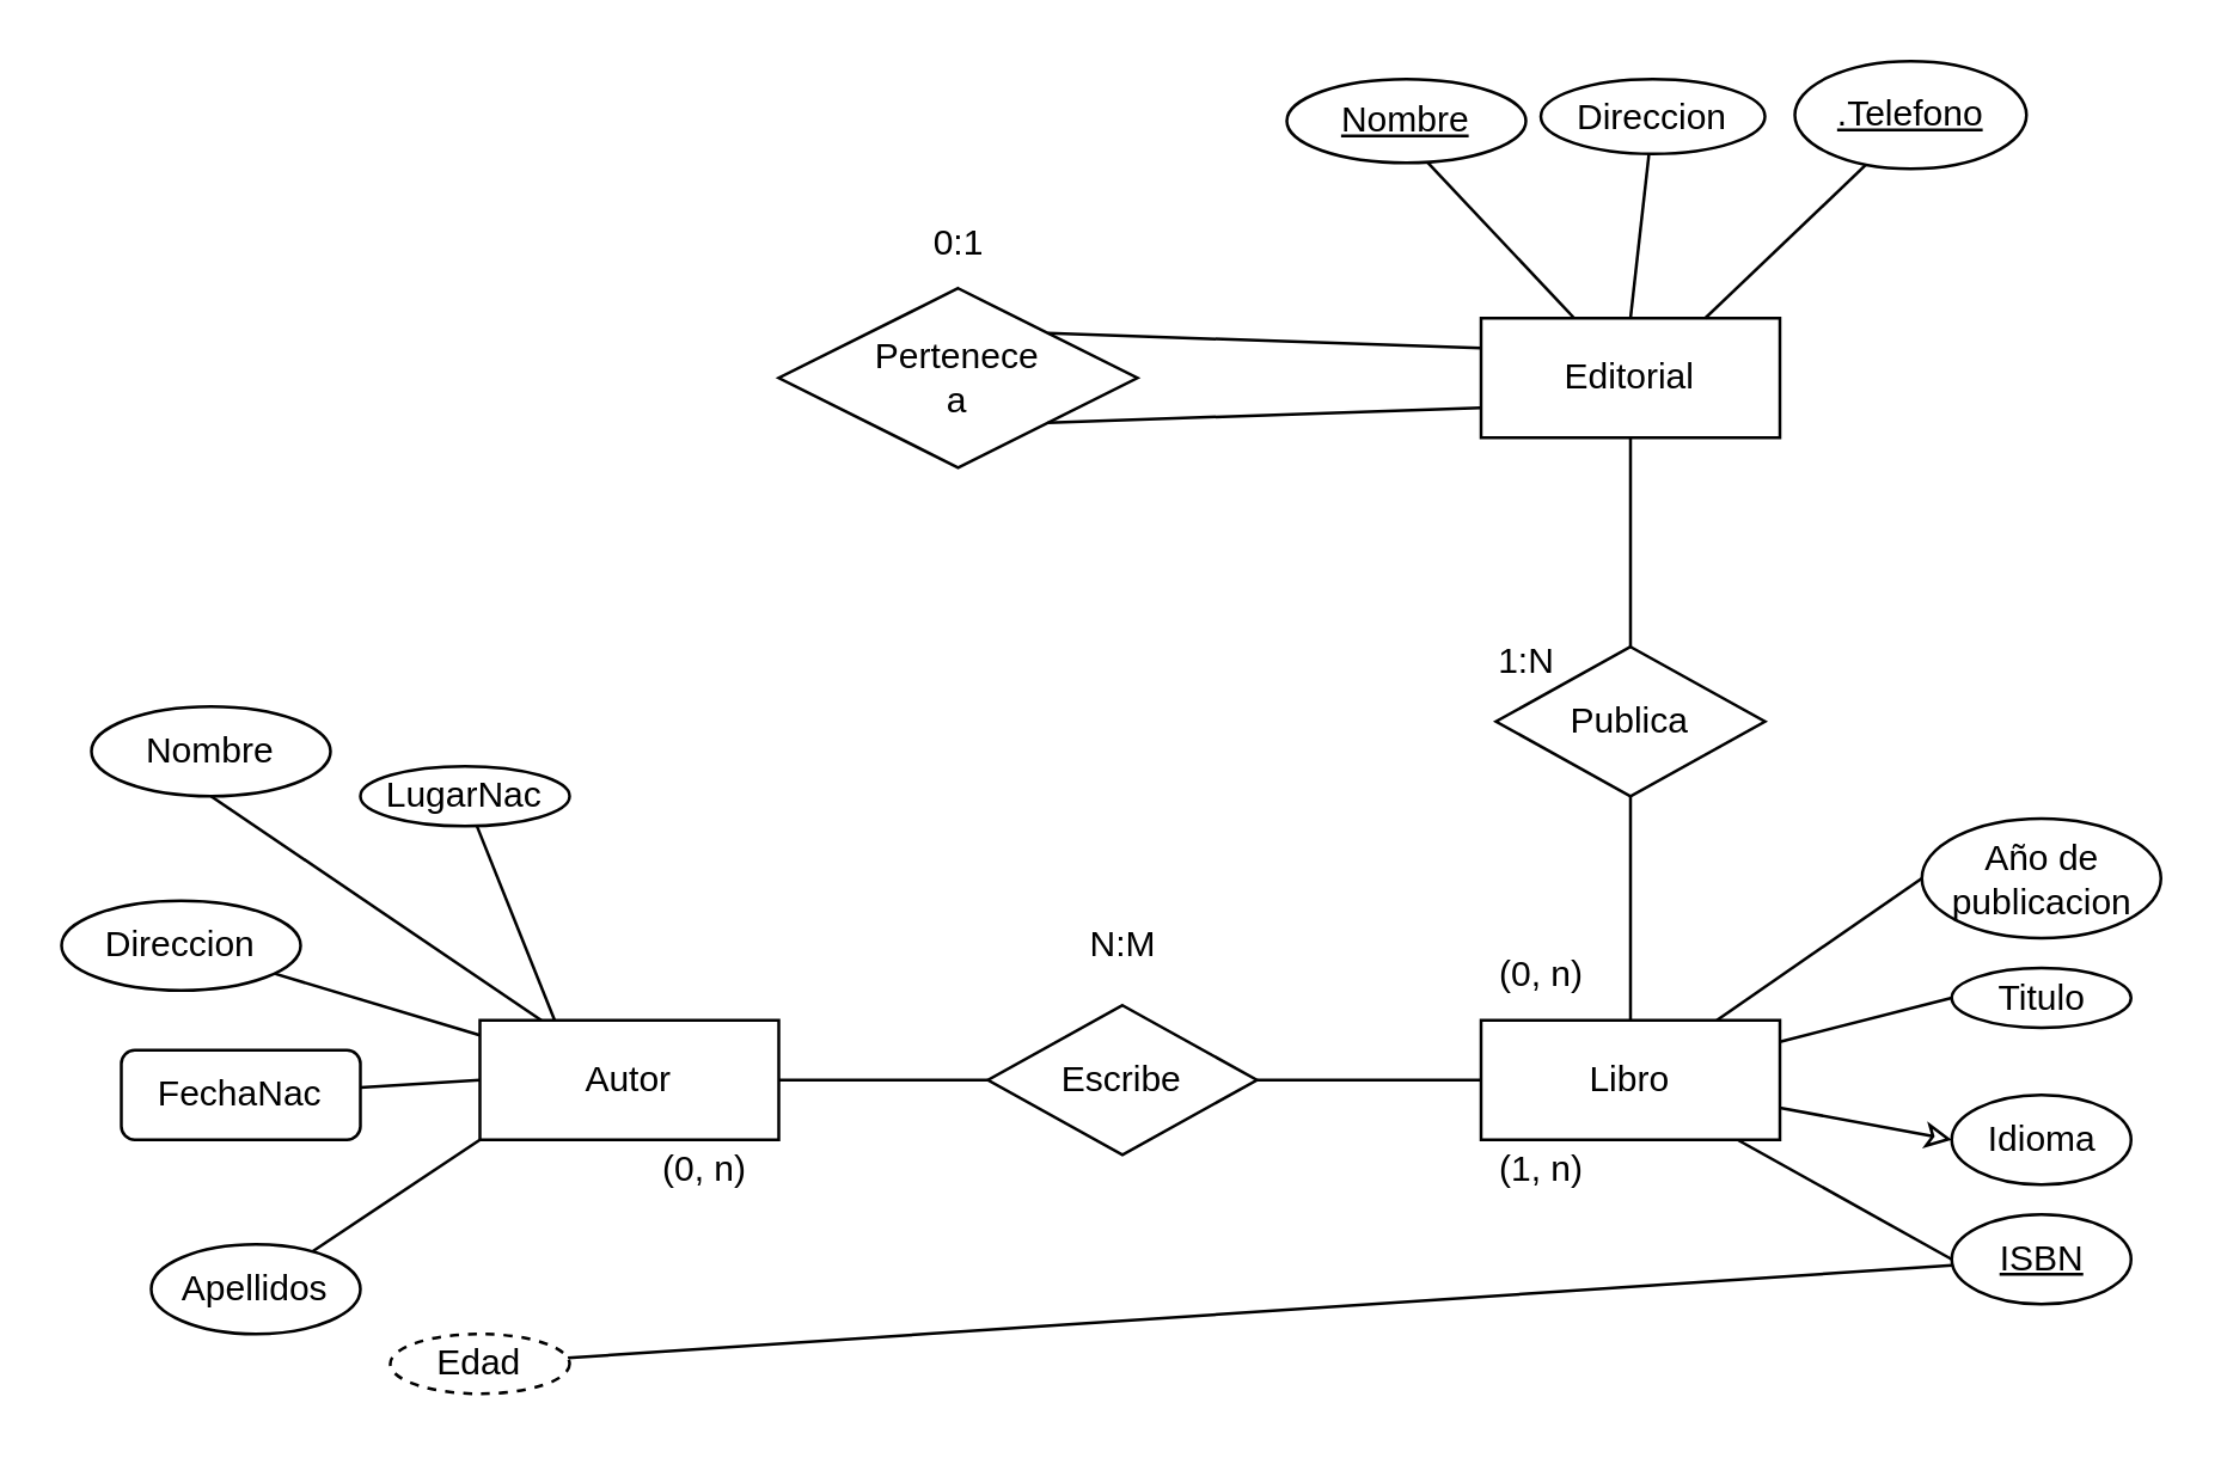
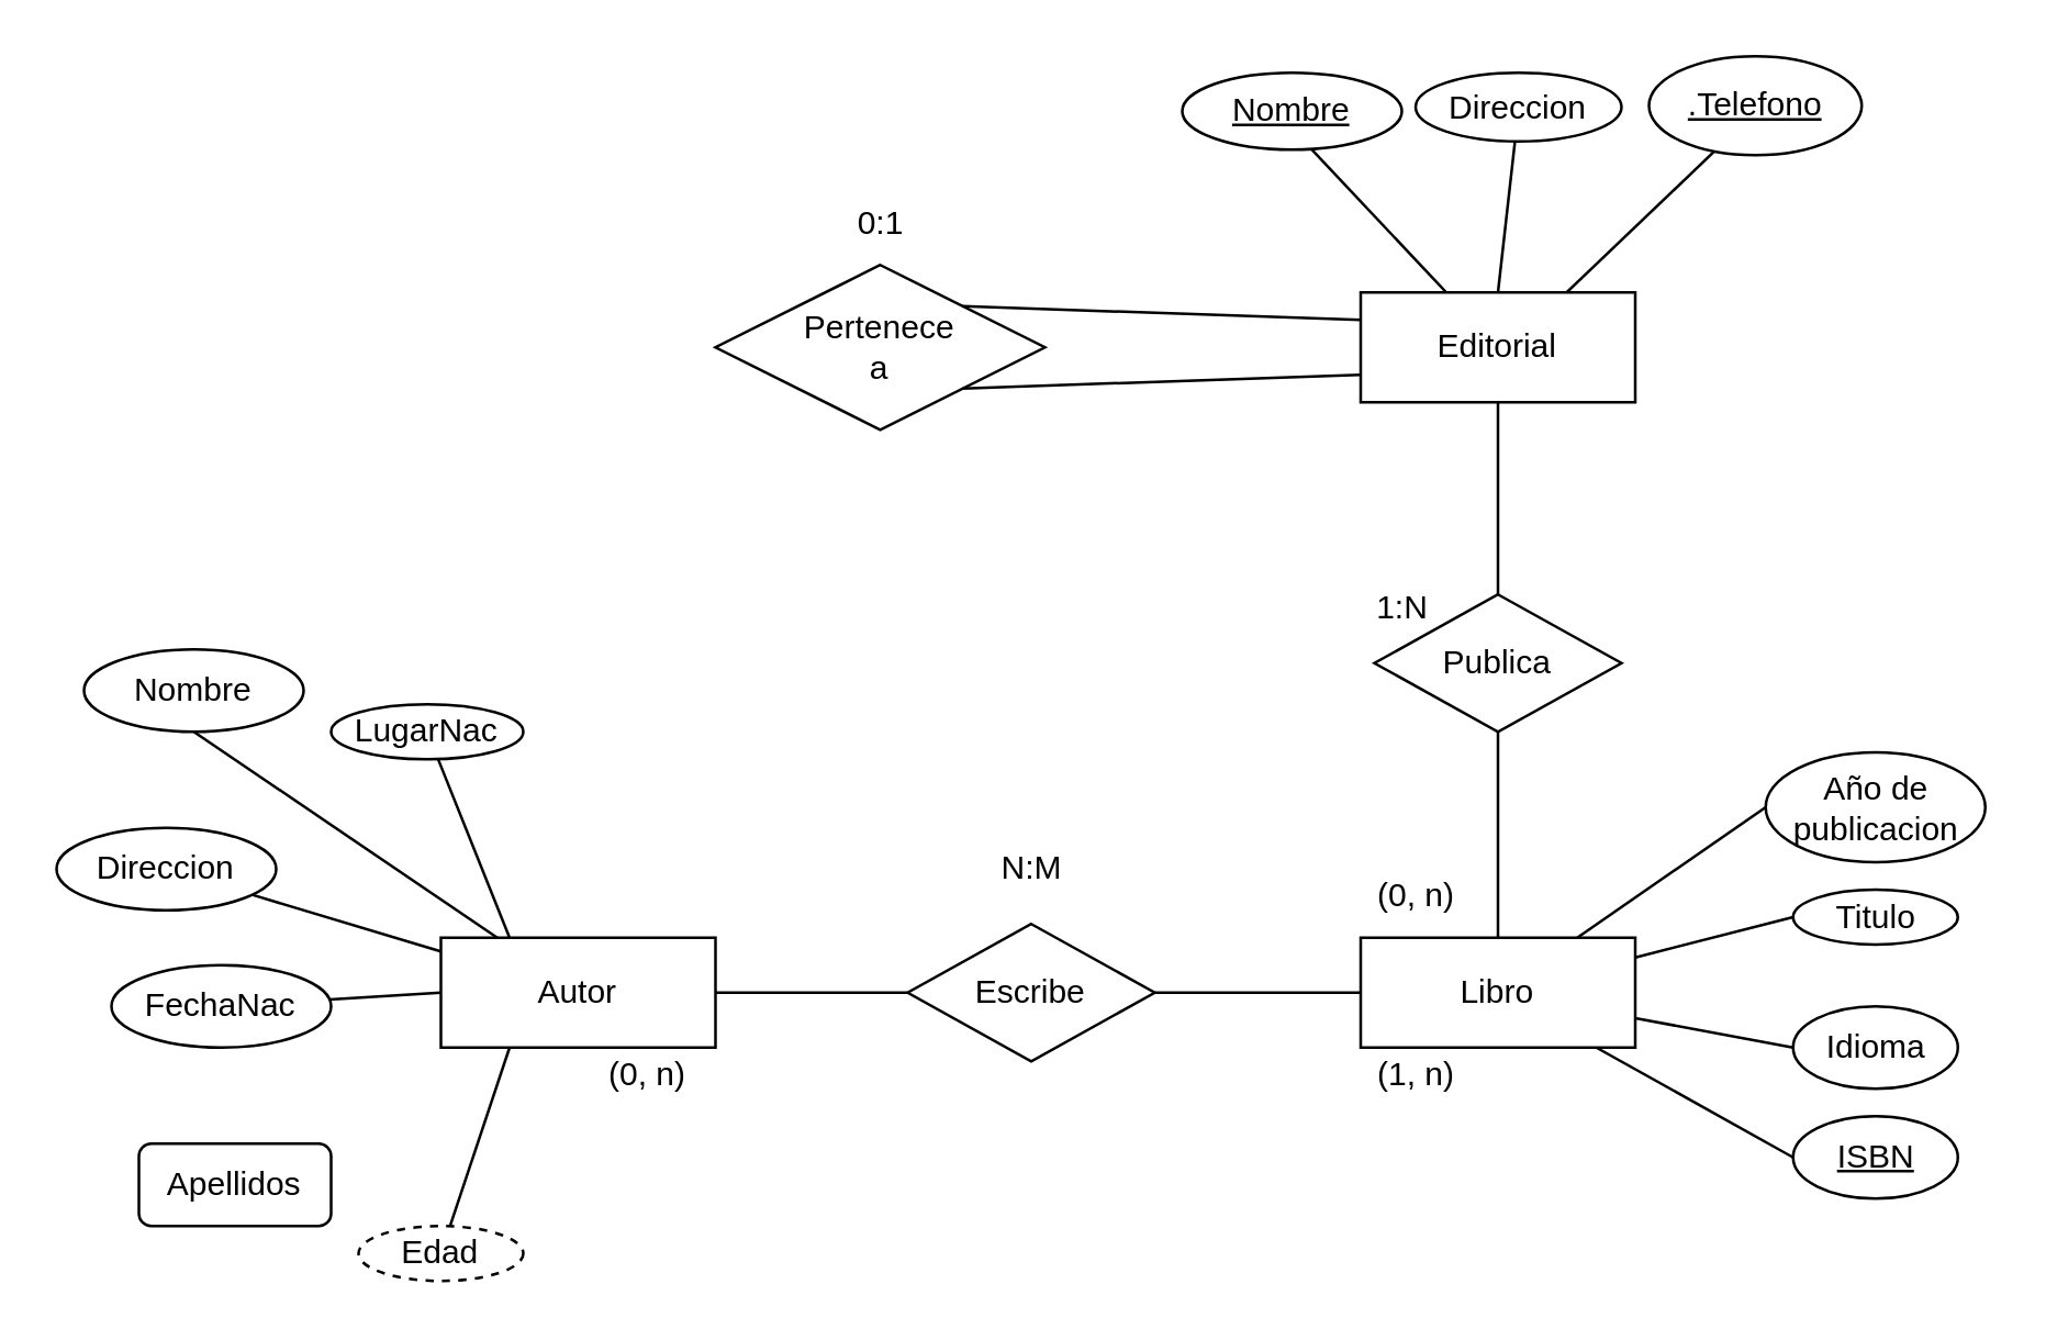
  <mxCell id="0" />
  <mxCell id="1" parent="0" />
  <mxCell id="2" style="edgeStyle=none;rounded=0;orthogonalLoop=1;jettySize=auto;html=1;entryX=0;entryY=0.5;entryDx=0;entryDy=0;endArrow=none;endFill=0;" edge="1" parent="1" source="6" target="31"><mxGeometry relative="1" as="geometry" /></mxCell>
  <mxCell id="3" style="edgeStyle=none;rounded=0;orthogonalLoop=1;jettySize=auto;html=1;entryX=0;entryY=0.5;entryDx=0;entryDy=0;endArrow=none;endFill=0;" edge="1" parent="1" source="6" target="30"><mxGeometry relative="1" as="geometry" /></mxCell>
- <mxCell id="4" style="edgeStyle=none;rounded=0;orthogonalLoop=1;jettySize=auto;html=1;entryX=0;entryY=0.5;entryDx=0;entryDy=0;endArrow=classic;endFill=0;" edge="1" parent="1" source="6" target="32"><mxGeometry relative="1" as="geometry" /></mxCell>
+ <mxCell id="4" style="edgeStyle=none;rounded=0;orthogonalLoop=1;jettySize=auto;html=1;entryX=0;entryY=0.5;entryDx=0;entryDy=0;endArrow=none;endFill=0;" edge="1" parent="1" source="6" target="32"><mxGeometry relative="1" as="geometry" /></mxCell>
  <mxCell id="5" style="edgeStyle=none;rounded=0;orthogonalLoop=1;jettySize=auto;html=1;entryX=0;entryY=0.5;entryDx=0;entryDy=0;endArrow=none;endFill=0;" edge="1" parent="1" source="6" target="33"><mxGeometry relative="1" as="geometry" /></mxCell>
  <mxCell id="6" value="Libro" style="whiteSpace=wrap;html=1;align=center;" parent="1" vertex="1"><mxGeometry x="495" y="341" width="100" height="40" as="geometry" /></mxCell>
  <mxCell id="7" style="rounded=0;orthogonalLoop=1;jettySize=auto;html=1;endArrow=none;endFill=0;" edge="1" parent="1" source="8"><mxGeometry relative="1" as="geometry"><mxPoint x="475.953" y="52.637" as="targetPoint" /></mxGeometry></mxCell>
  <mxCell id="8" value="Editorial" style="whiteSpace=wrap;html=1;align=center;" parent="1" vertex="1"><mxGeometry x="495" y="106" width="100" height="40" as="geometry" /></mxCell>
  <mxCell id="9" style="edgeStyle=none;rounded=0;orthogonalLoop=1;jettySize=auto;html=1;entryX=0.5;entryY=1;entryDx=0;entryDy=0;endArrow=none;endFill=0;" edge="1" parent="1" source="11" target="34"><mxGeometry relative="1" as="geometry" /></mxCell>
  <mxCell id="10" style="edgeStyle=none;rounded=0;orthogonalLoop=1;jettySize=auto;html=1;endArrow=none;endFill=0;" edge="1" parent="1" source="11" target="39"><mxGeometry relative="1" as="geometry" /></mxCell>
  <mxCell id="11" value="Autor" style="whiteSpace=wrap;html=1;align=center;" parent="1" vertex="1"><mxGeometry x="160" y="341" width="100" height="40" as="geometry" /></mxCell>
  <mxCell id="12" value="" style="endArrow=none;html=1;rounded=0;entryX=0.5;entryY=0;entryDx=0;entryDy=0;exitX=0.5;exitY=1;exitDx=0;exitDy=0;" parent="1" source="13" target="6" edge="1"><mxGeometry relative="1" as="geometry"><mxPoint x="550" y="206" as="sourcePoint" /><mxPoint x="790" y="406" as="targetPoint" /></mxGeometry></mxCell>
  <mxCell id="13" value="Publica" style="shape=rhombus;perimeter=rhombusPerimeter;whiteSpace=wrap;html=1;align=center;" parent="1" vertex="1"><mxGeometry x="500" y="216" width="90" height="50" as="geometry" /></mxCell>
  <mxCell id="14" value="" style="endArrow=none;html=1;rounded=0;entryX=0.5;entryY=0;entryDx=0;entryDy=0;exitX=0.5;exitY=1;exitDx=0;exitDy=0;" parent="1" source="8" target="13" edge="1"><mxGeometry relative="1" as="geometry"><mxPoint x="545" y="106" as="sourcePoint" /><mxPoint x="570" y="126" as="targetPoint" /></mxGeometry></mxCell>
  <mxCell id="15" value="Escribe" style="shape=rhombus;perimeter=rhombusPerimeter;whiteSpace=wrap;html=1;align=center;" parent="1" vertex="1"><mxGeometry x="330" y="336" width="90" height="50" as="geometry" /></mxCell>
  <mxCell id="16" value="" style="endArrow=none;html=1;rounded=0;exitX=1;exitY=0.5;exitDx=0;exitDy=0;entryX=0;entryY=0.5;entryDx=0;entryDy=0;" parent="1" source="11" target="15" edge="1"><mxGeometry relative="1" as="geometry"><mxPoint x="460" y="416" as="sourcePoint" /><mxPoint x="620" y="416" as="targetPoint" /></mxGeometry></mxCell>
  <mxCell id="17" value="" style="endArrow=none;html=1;rounded=0;exitX=1;exitY=0.5;exitDx=0;exitDy=0;entryX=0;entryY=0.5;entryDx=0;entryDy=0;" parent="1" source="15" target="6" edge="1"><mxGeometry relative="1" as="geometry"><mxPoint x="400" y="366" as="sourcePoint" /><mxPoint x="500" y="361" as="targetPoint" /></mxGeometry></mxCell>
  <mxCell id="18" value="(1, n)" style="text;html=1;align=center;verticalAlign=middle;resizable=0;points=[];autosize=1;strokeColor=none;fillColor=none;" parent="1" vertex="1"><mxGeometry x="490" y="376" width="50" height="30" as="geometry" /></mxCell>
  <mxCell id="19" value="(0, n)" style="text;html=1;align=center;verticalAlign=middle;resizable=0;points=[];autosize=1;strokeColor=none;fillColor=none;" parent="1" vertex="1"><mxGeometry x="210" y="376" width="50" height="30" as="geometry" /></mxCell>
  <mxCell id="20" value="N:M" style="text;html=1;align=center;verticalAlign=middle;resizable=0;points=[];autosize=1;strokeColor=none;fillColor=none;" parent="1" vertex="1"><mxGeometry x="350" y="301" width="50" height="30" as="geometry" /></mxCell>
  <mxCell id="21" value="(0, n)" style="text;html=1;align=center;verticalAlign=middle;resizable=0;points=[];autosize=1;strokeColor=none;fillColor=none;" parent="1" vertex="1"><mxGeometry x="490" y="311" width="50" height="30" as="geometry" /></mxCell>
  <mxCell id="22" value="Pertenece&lt;br&gt;a" style="shape=rhombus;perimeter=rhombusPerimeter;whiteSpace=wrap;html=1;align=center;" parent="1" vertex="1"><mxGeometry x="260" y="96" width="120" height="60" as="geometry" /></mxCell>
  <mxCell id="23" value="" style="endArrow=none;html=1;rounded=0;exitX=1;exitY=0;exitDx=0;exitDy=0;entryX=0;entryY=0.25;entryDx=0;entryDy=0;" parent="1" source="22" target="8" edge="1"><mxGeometry width="50" height="50" relative="1" as="geometry"><mxPoint x="410" y="126" as="sourcePoint" /><mxPoint x="460" y="76" as="targetPoint" /></mxGeometry></mxCell>
  <mxCell id="24" value="" style="endArrow=none;html=1;rounded=0;exitX=1;exitY=1;exitDx=0;exitDy=0;entryX=0;entryY=0.75;entryDx=0;entryDy=0;" parent="1" source="22" target="8" edge="1"><mxGeometry relative="1" as="geometry"><mxPoint x="350" y="146" as="sourcePoint" /><mxPoint x="510" y="146" as="targetPoint" /></mxGeometry></mxCell>
  <mxCell id="25" value="0:1" style="text;html=1;align=center;verticalAlign=middle;resizable=0;points=[];autosize=1;strokeColor=none;fillColor=none;" parent="1" vertex="1"><mxGeometry x="300" y="66" width="40" height="30" as="geometry" /></mxCell>
  <mxCell id="26" value="1:N" style="text;html=1;align=center;verticalAlign=middle;resizable=0;points=[];autosize=1;strokeColor=none;fillColor=none;" parent="1" vertex="1"><mxGeometry x="490" y="206" width="40" height="30" as="geometry" /></mxCell>
  <mxCell id="27" style="edgeStyle=none;rounded=0;orthogonalLoop=1;jettySize=auto;html=1;entryX=0.5;entryY=0;entryDx=0;entryDy=0;endArrow=none;endFill=0;" edge="1" parent="1" source="28" target="8"><mxGeometry relative="1" as="geometry" /></mxCell>
  <mxCell id="28" value="Direccion" style="ellipse;whiteSpace=wrap;html=1;align=center;strokeColor=default;" vertex="1" parent="1"><mxGeometry x="515" y="26" width="75" height="25" as="geometry" /></mxCell>
  <mxCell id="29" style="edgeStyle=none;rounded=0;orthogonalLoop=1;jettySize=auto;html=1;entryX=0.75;entryY=0;entryDx=0;entryDy=0;endArrow=none;endFill=0;exitX=0.316;exitY=0.944;exitDx=0;exitDy=0;exitPerimeter=0;" edge="1" parent="1" source="46" target="8"><mxGeometry relative="1" as="geometry"><mxPoint x="632.894" y="51.209" as="sourcePoint" /></mxGeometry></mxCell>
  <mxCell id="30" value="Titulo&lt;br&gt;" style="ellipse;whiteSpace=wrap;html=1;align=center;strokeColor=default;" vertex="1" parent="1"><mxGeometry x="652.5" y="323.5" width="60" height="20" as="geometry" /></mxCell>
  <mxCell id="31" value="Año de publicacion" style="ellipse;whiteSpace=wrap;html=1;align=center;strokeColor=default;" vertex="1" parent="1"><mxGeometry x="642.5" y="273.5" width="80" height="40" as="geometry" /></mxCell>
  <mxCell id="32" value="Idioma" style="ellipse;whiteSpace=wrap;html=1;align=center;strokeColor=default;" vertex="1" parent="1"><mxGeometry x="652.5" y="366" width="60" height="30" as="geometry" /></mxCell>
  <mxCell id="33" value="ISBN" style="ellipse;whiteSpace=wrap;html=1;align=center;fontStyle=4;strokeColor=default;" vertex="1" parent="1"><mxGeometry x="652.5" y="406" width="60" height="30" as="geometry" /></mxCell>
  <mxCell id="34" value="Nombre" style="ellipse;whiteSpace=wrap;html=1;align=center;strokeColor=default;" vertex="1" parent="1"><mxGeometry x="30" y="236" width="80" height="30" as="geometry" /></mxCell>
- <mxCell id="35" style="edgeStyle=none;rounded=0;orthogonalLoop=1;jettySize=auto;html=1;entryX=0;entryY=1;entryDx=0;entryDy=0;endArrow=none;endFill=0;" edge="1" parent="1" source="36" target="11"><mxGeometry relative="1" as="geometry" /></mxCell>
- <mxCell id="36" value="Apellidos" style="ellipse;whiteSpace=wrap;html=1;align=center;strokeColor=default;" vertex="1" parent="1"><mxGeometry x="50" y="416" width="70" height="30" as="geometry" /></mxCell>
+ <mxCell id="36" value="Apellidos" style="whiteSpace=wrap;html=1;align=center;strokeColor=default;rounded=1;" vertex="1" parent="1"><mxGeometry x="50" y="416" width="70" height="30" as="geometry" /></mxCell>
  <mxCell id="37" style="edgeStyle=none;rounded=0;orthogonalLoop=1;jettySize=auto;html=1;entryX=0;entryY=0.5;entryDx=0;entryDy=0;endArrow=none;endFill=0;" edge="1" parent="1" source="38" target="11"><mxGeometry relative="1" as="geometry" /></mxCell>
- <mxCell id="38" value="FechaNac" style="whiteSpace=wrap;html=1;align=center;strokeColor=default;rounded=1;" vertex="1" parent="1"><mxGeometry x="40" y="351" width="80" height="30" as="geometry" /></mxCell>
+ <mxCell id="38" value="FechaNac" style="ellipse;whiteSpace=wrap;html=1;align=center;strokeColor=default;" vertex="1" parent="1"><mxGeometry x="40" y="351" width="80" height="30" as="geometry" /></mxCell>
  <mxCell id="39" value="Direccion" style="ellipse;whiteSpace=wrap;html=1;align=center;strokeColor=default;" vertex="1" parent="1"><mxGeometry x="20" y="301" width="80" height="30" as="geometry" /></mxCell>
  <mxCell id="40" style="edgeStyle=none;rounded=0;orthogonalLoop=1;jettySize=auto;html=1;exitX=0;exitY=1;exitDx=0;exitDy=0;endArrow=none;endFill=0;" edge="1" parent="1" source="38" target="38"><mxGeometry relative="1" as="geometry" /></mxCell>
  <mxCell id="41" style="edgeStyle=none;rounded=0;orthogonalLoop=1;jettySize=auto;html=1;entryX=0.25;entryY=0;entryDx=0;entryDy=0;endArrow=none;endFill=0;" edge="1" parent="1" source="42" target="11"><mxGeometry relative="1" as="geometry" /></mxCell>
  <mxCell id="42" value="LugarNac" style="ellipse;whiteSpace=wrap;html=1;align=center;strokeColor=default;" vertex="1" parent="1"><mxGeometry x="120" y="256" width="70" height="20" as="geometry" /></mxCell>
- <mxCell id="43" style="edgeStyle=none;rounded=0;orthogonalLoop=1;jettySize=auto;html=1;endArrow=none;endFill=0;" edge="1" parent="1" source="44" target="33"><mxGeometry relative="1" as="geometry" /></mxCell>
+ <mxCell id="43" style="edgeStyle=none;rounded=0;orthogonalLoop=1;jettySize=auto;html=1;entryX=0.25;entryY=1;entryDx=0;entryDy=0;endArrow=none;endFill=0;" edge="1" parent="1" source="44" target="11"><mxGeometry relative="1" as="geometry" /></mxCell>
  <mxCell id="44" value="Edad" style="ellipse;whiteSpace=wrap;html=1;align=center;dashed=1;strokeColor=default;" vertex="1" parent="1"><mxGeometry x="130" y="446" width="60" height="20" as="geometry" /></mxCell>
  <mxCell id="45" value="Nombre" style="ellipse;whiteSpace=wrap;html=1;align=center;fontStyle=4;" vertex="1" parent="1"><mxGeometry x="430" y="26" width="80" height="28" as="geometry" /></mxCell>
  <mxCell id="46" value=".Telefono" style="ellipse;whiteSpace=wrap;html=1;align=center;fontStyle=4;" vertex="1" parent="1"><mxGeometry x="600" y="20" width="77.5" height="36" as="geometry" /></mxCell>
